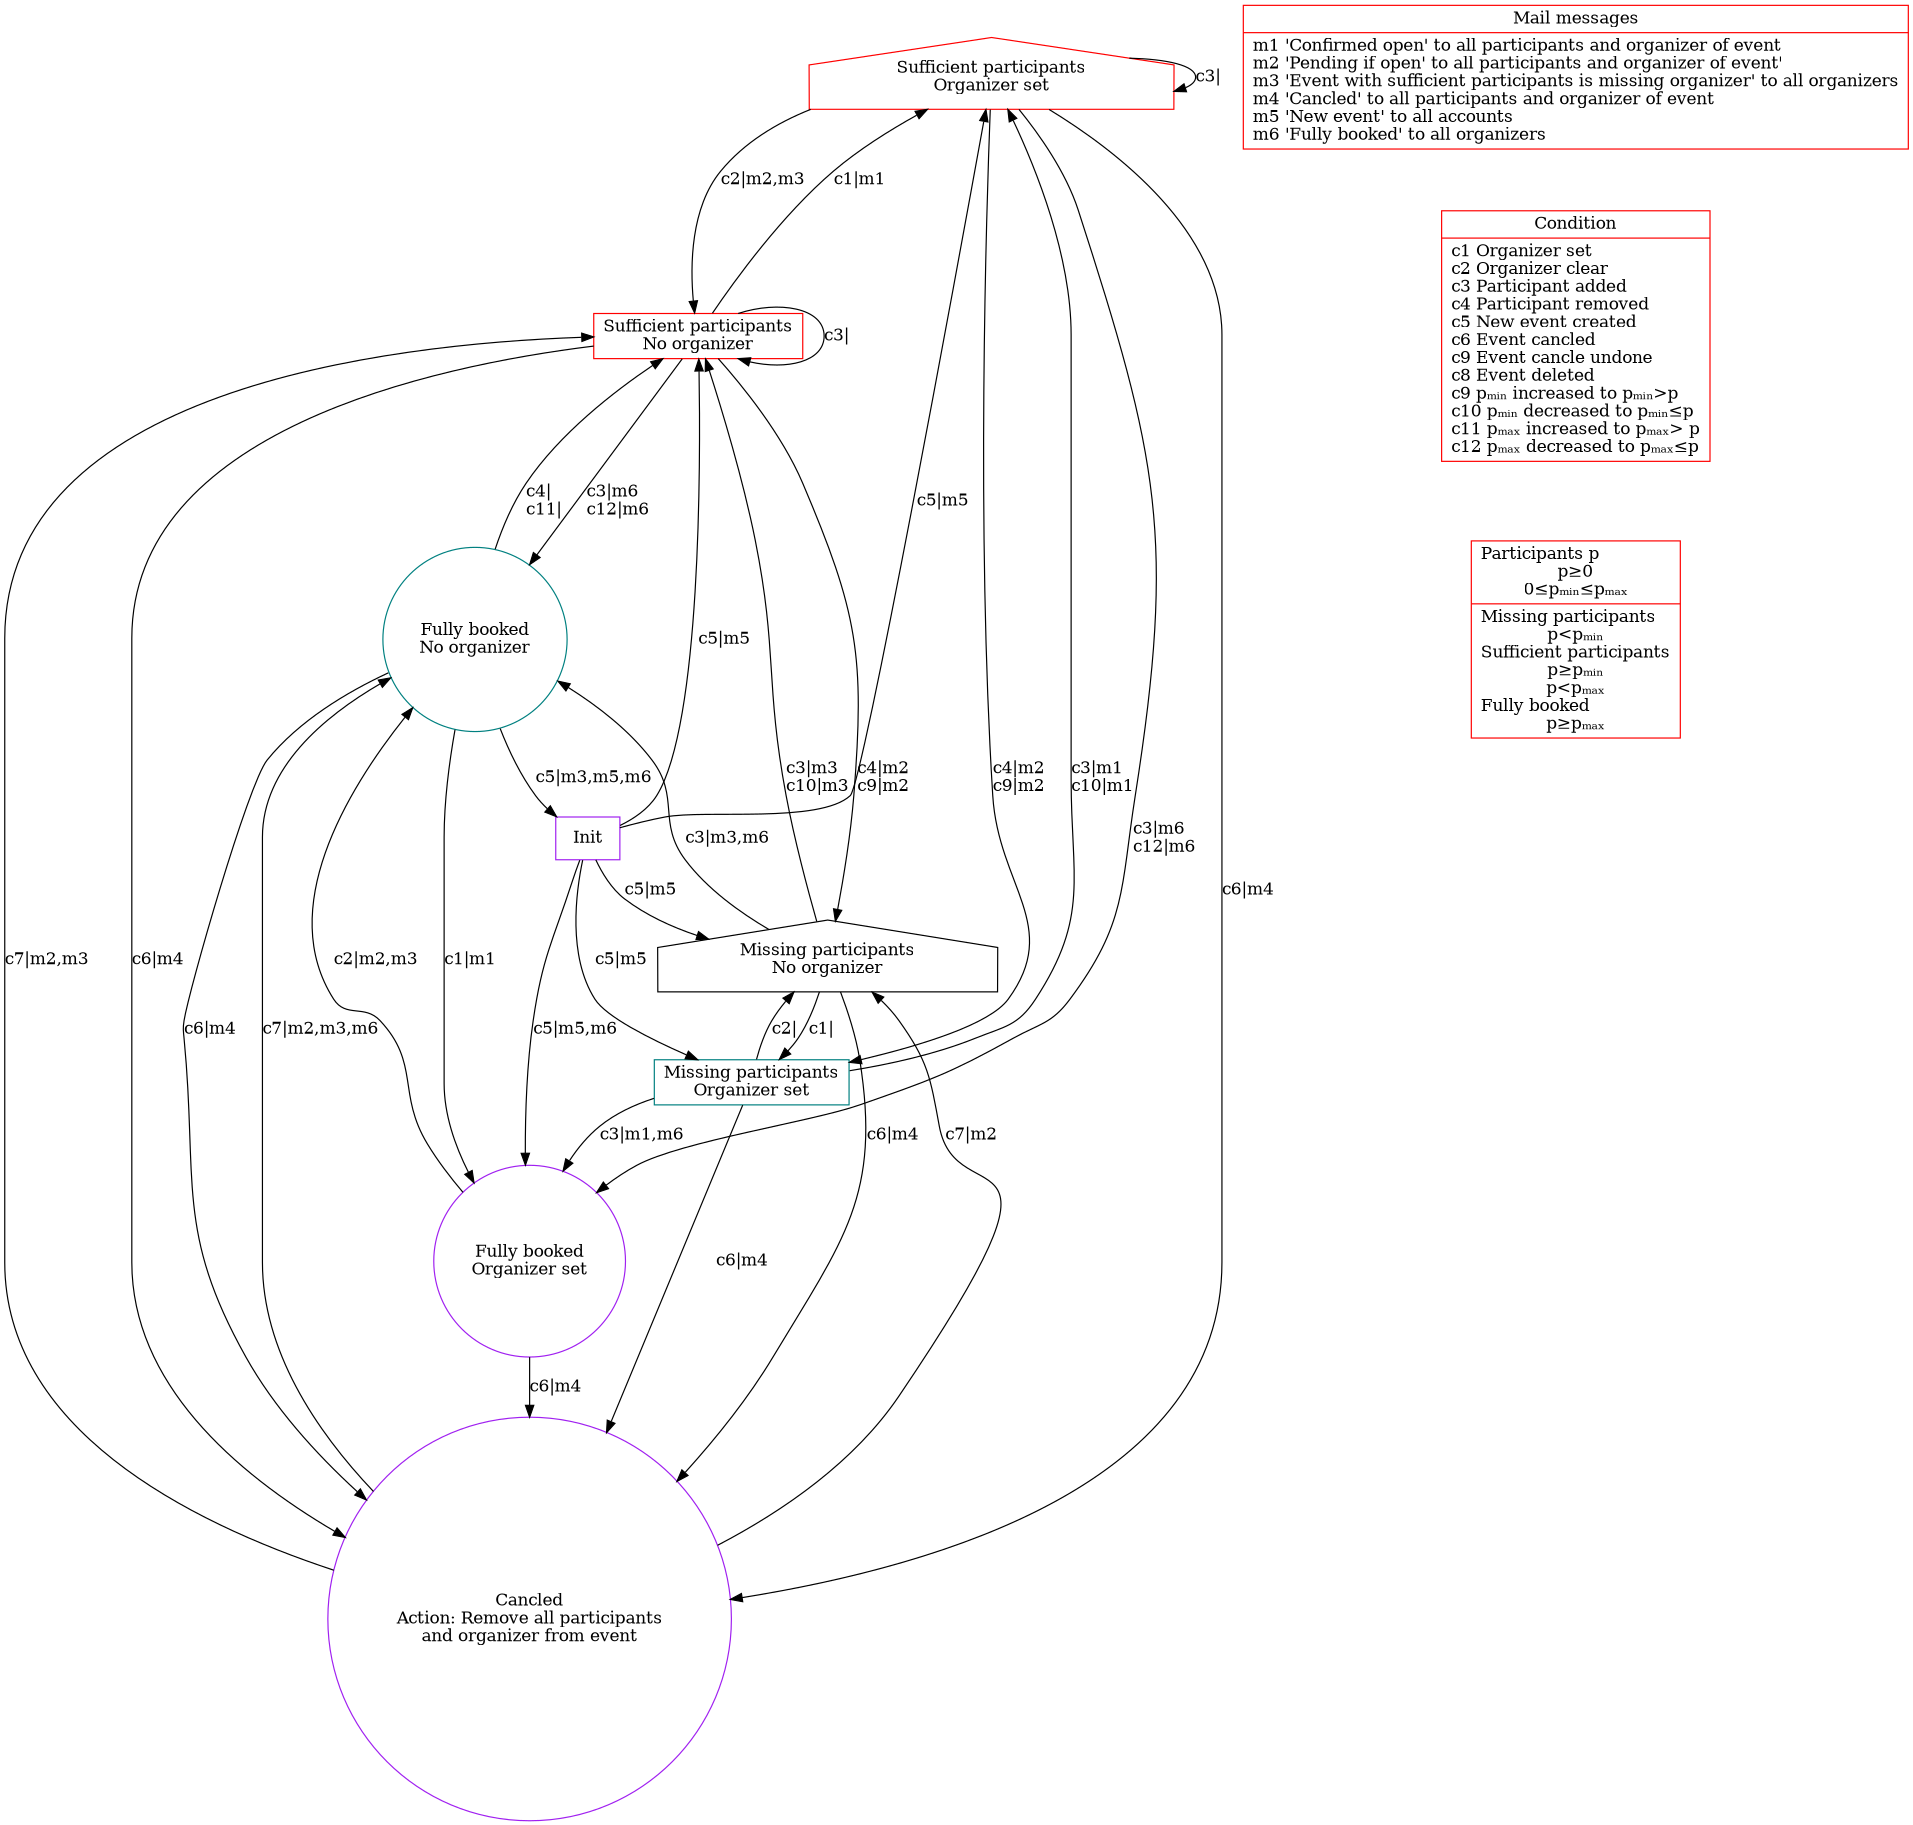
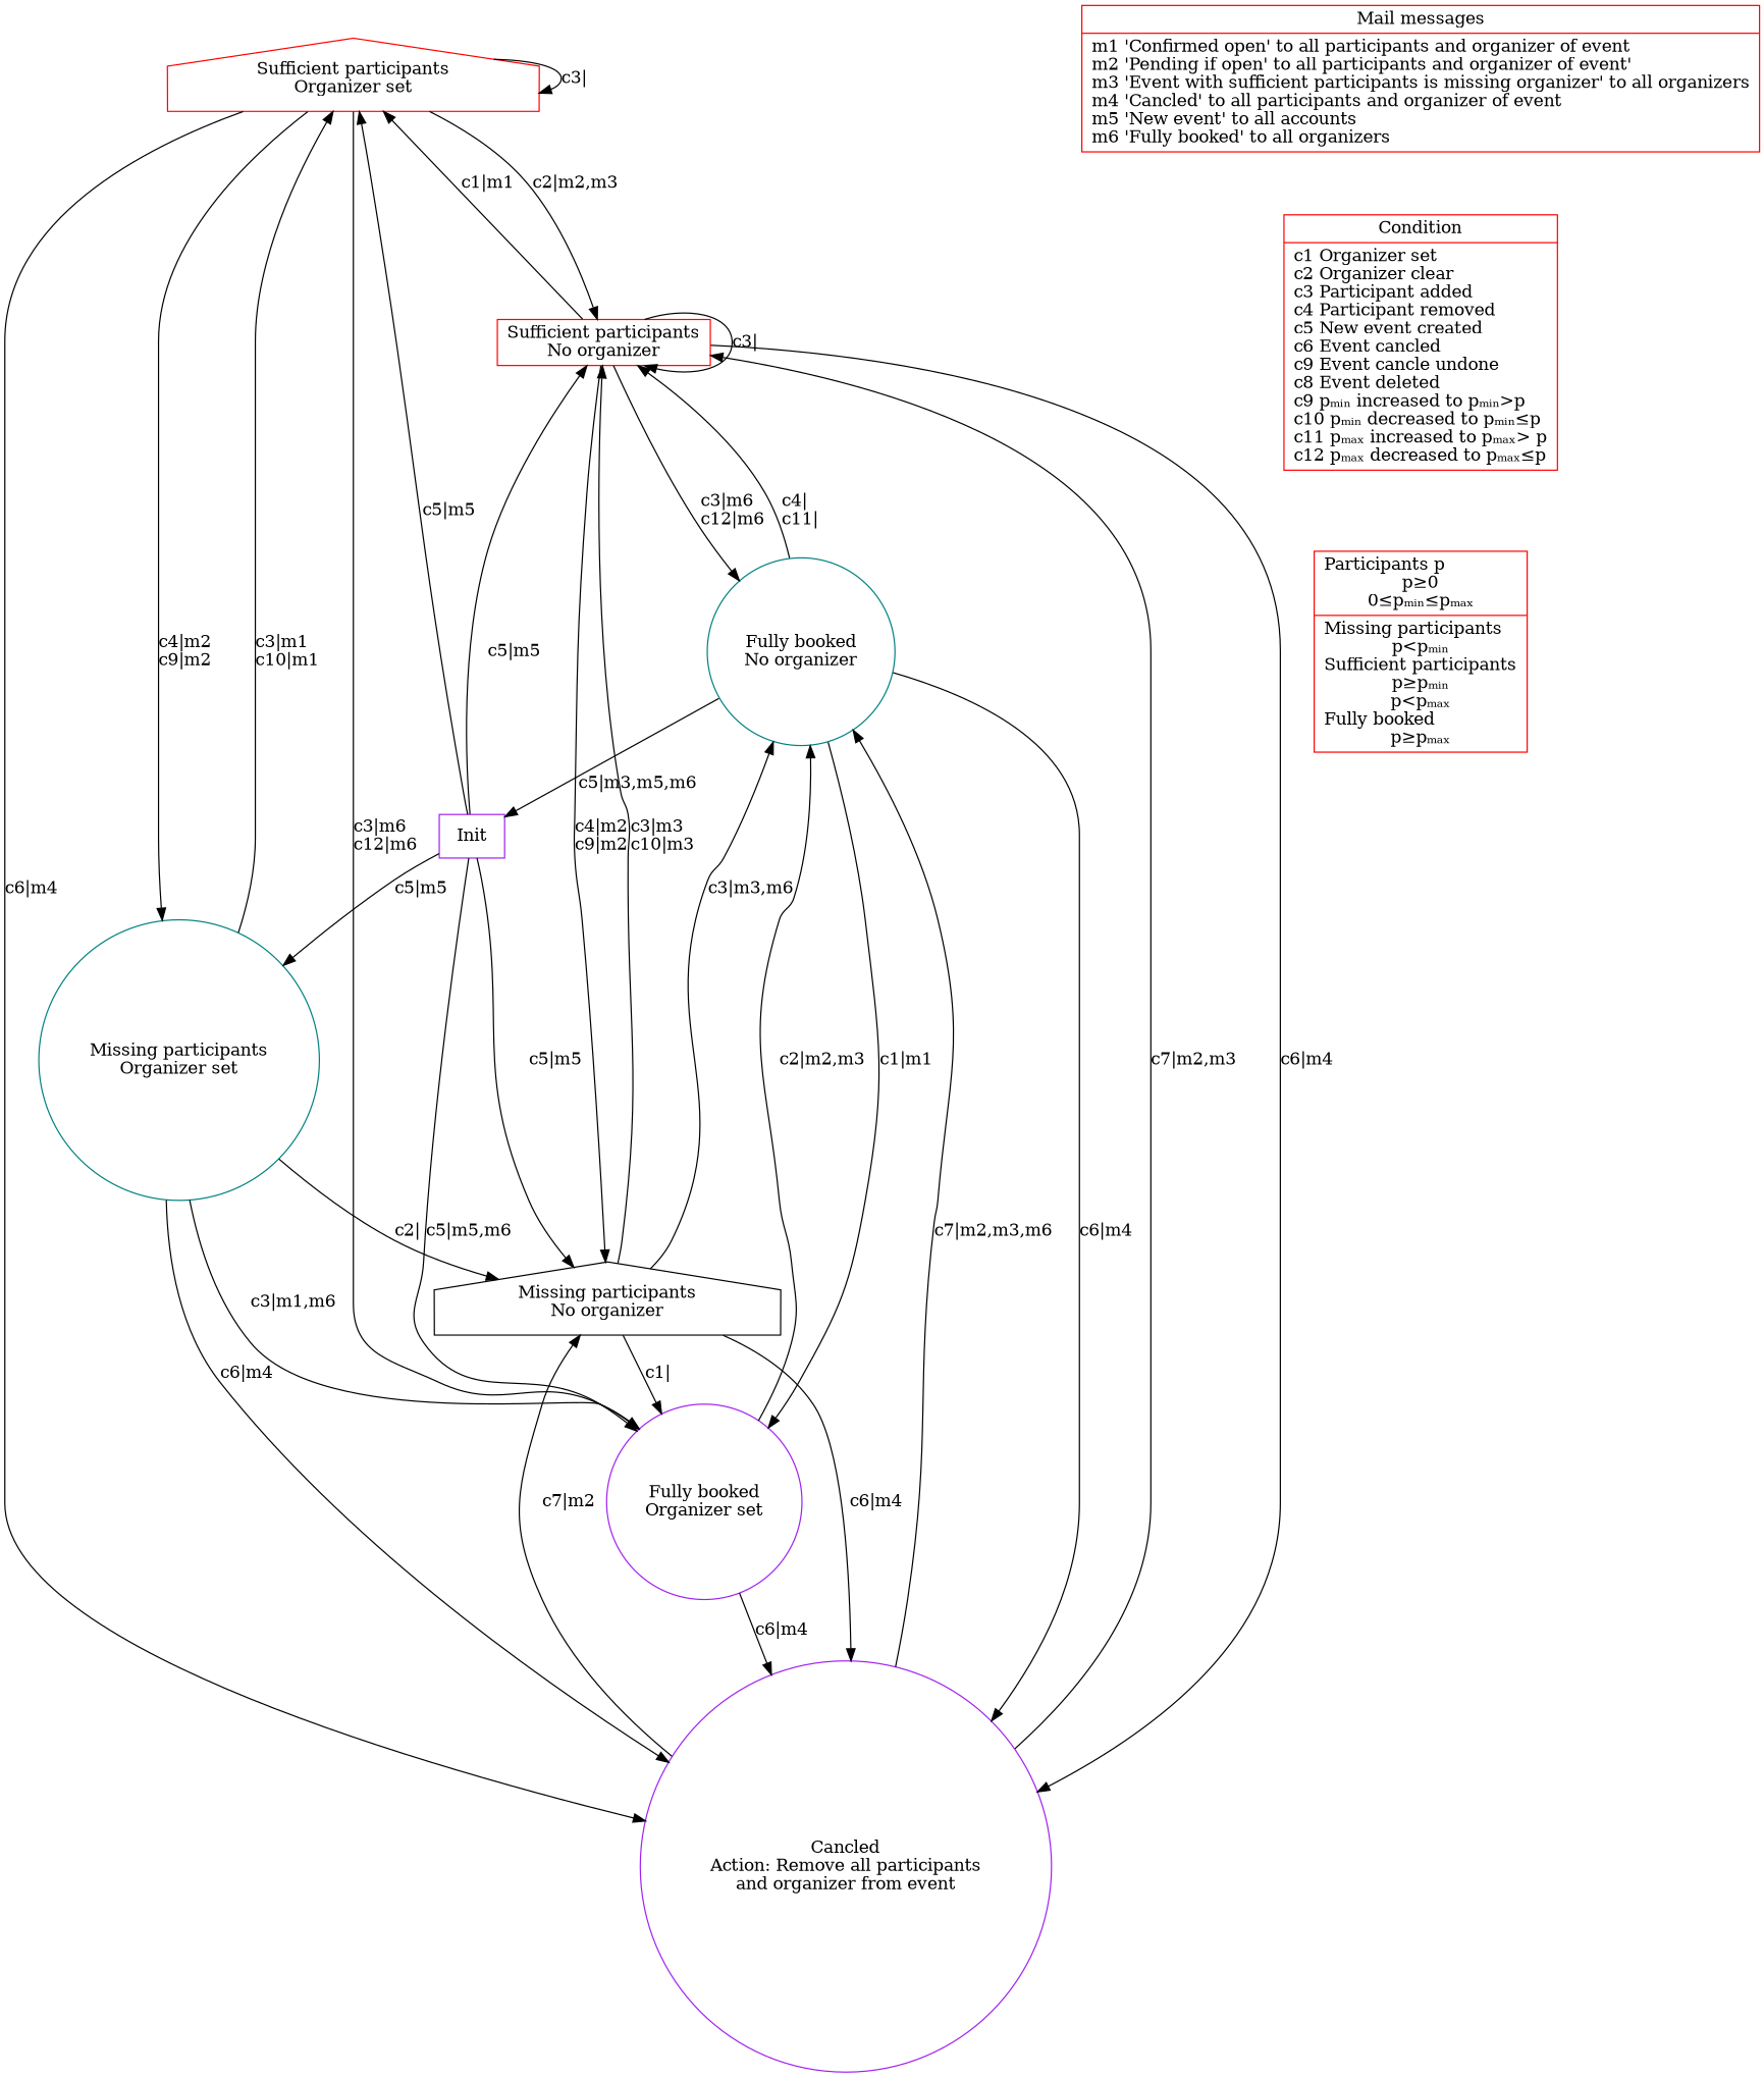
  strict digraph {
    node [color=red shape=box]
    n1 [label="Sufficient participants\nOrganizer set" shape=house]
    n2 [label="Sufficient participants\nNo organizer"]
-   n3 [color=teal label="Missing participants\nOrganizer set"]
+   n3 [color=teal label="Missing participants\nOrganizer set" shape=circle]
    n4 [color=purple label="Fully booked\nOrganizer set" shape=circle]
    n5 [color=purple label="Cancled\nAction: Remove all participants\nand organizer from event" shape=circle]
    n6 [color=black label="Missing participants\nNo organizer" shape=house]
    n7 [color=teal label="Fully booked\nNo organizer" shape=circle]
    n8 [color=purple label=Init]
    n9 [label="{Condition|c1 Organizer set\lc2 Organizer clear\lc3 Participant added\lc4 Participant removed\lc5 New event created\lc6 Event cancled\lc9 Event cancle undone\lc8 Event deleted\lc9 pₘᵢₙ increased to pₘᵢₙ\>p\lc10 pₘᵢₙ decreased to pₘᵢₙ\≤p\lc11 pₘₐₓ increased to pₘₐₓ\> p\lc12 pₘₐₓ decreased to pₘₐₓ\≤p\l}" shape=record]
    n10 [label="{Participants p\lp\≥0\n0\≤pₘᵢₙ\≤pₘₐₓ|Missing participants\lp\<pₘᵢₙ\nSufficient participants\lp\≥pₘᵢₙ\np\<pₘₐₓ\nFully booked\lp\≥pₘₐₓ}" shape=record]
    n11 [label="{Mail messages|m1 'Confirmed open' to all participants and organizer of event\lm2 'Pending if open' to all participants and organizer of event'\lm3 'Event with sufficient participants is missing organizer' to all organizers\lm4 'Cancled' to all participants and organizer of event\lm5 'New event' to all accounts\lm6 'Fully booked' to all organizers\l}" shape=record]
    n1 -> n1 [label="c3|"]
    n1 -> n2 [label="c2|m2,m3"]
    n1 -> n3 [label="c4|m2\lc9|m2"]
    n1 -> n4 [label="c3|m6\lc12|m6"]
    n1 -> n5 [label="c6|m4"]
    n2 -> n1 [label="c1|m1"]
    n2 -> n2 [label="c3|"]
    n2 -> n5 [label="c6|m4"]
    n2 -> n6 [label="c4|m2\lc9|m2"]
    n2 -> n7 [label="c3|m6\lc12|m6"]
    n3 -> n1 [label="c3|m1\lc10|m1"]
    n3 -> n4 [label="c3|m1,m6"]
    n3 -> n5 [label="c6|m4"]
    n3 -> n6 [label="c2|"]
    n4 -> n5 [label="c6|m4"]
    n4 -> n7 [label="c2|m2,m3"]
    n5 -> n2 [label="c7|m2,m3"]
    n5 -> n6 [label="c7|m2"]
    n5 -> n7 [label="c7|m2,m3,m6"]
    n6 -> n2 [label="c3|m3\lc10|m3"]
-   n6 -> n3 [label="c1|"]
+   n6 -> n4 [label="c1|"]
    n6 -> n5 [label="c6|m4"]
    n6 -> n7 [label="c3|m3,m6"]
    n7 -> n2 [label="c4|\lc11|"]
    n7 -> n4 [label="c1|m1"]
    n7 -> n5 [label="c6|m4"]
    n7 -> n8 [label="c5|m3,m5,m6"]
    n8 -> n1 [label="c5|m5"]
    n8 -> n2 [label="c5|m5"]
    n8 -> n3 [label="c5|m5"]
    n8 -> n4 [label="c5|m5,m6"]
    n8 -> n6 [label="c5|m5"]
    n9 -> n10 [style=invis]
    n11 -> n9 [style=invis]
  }
